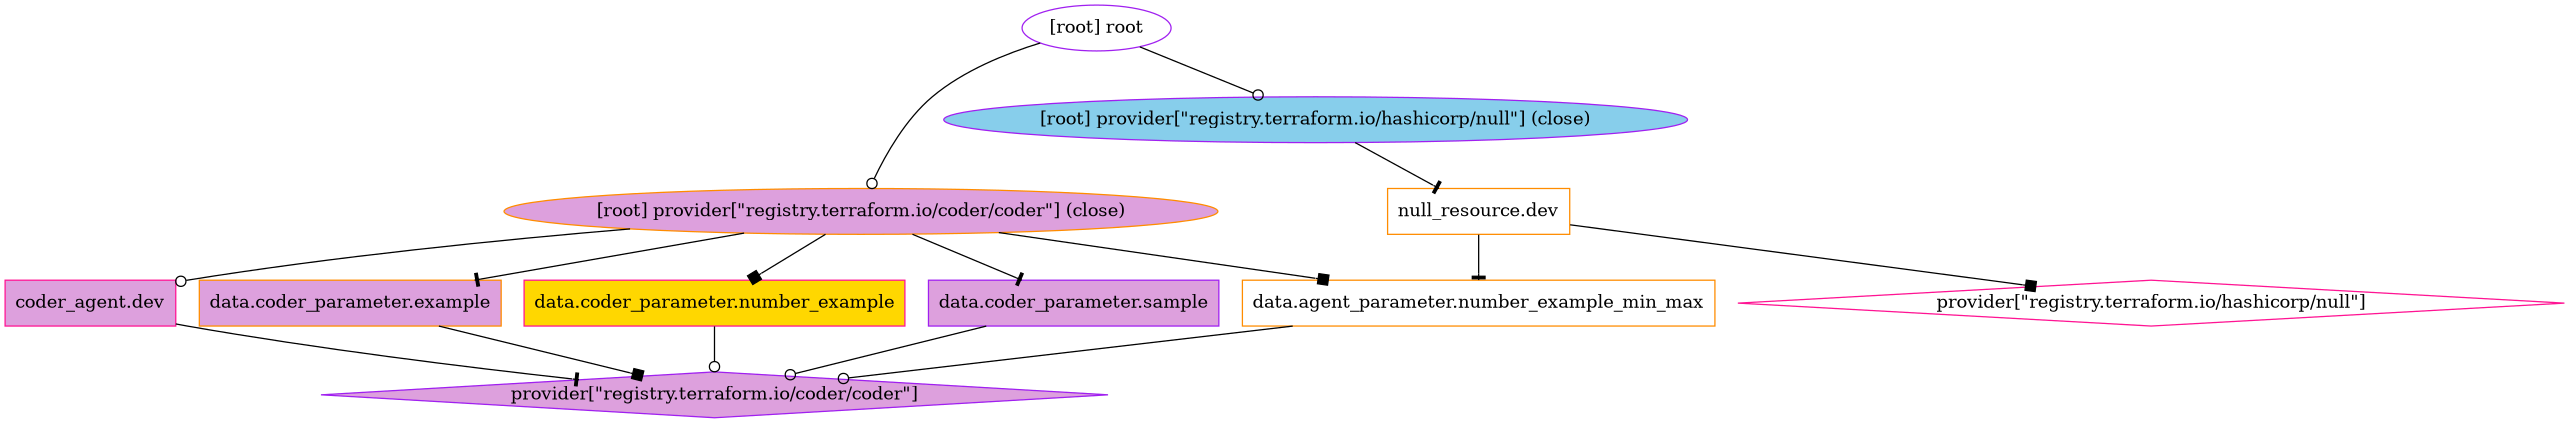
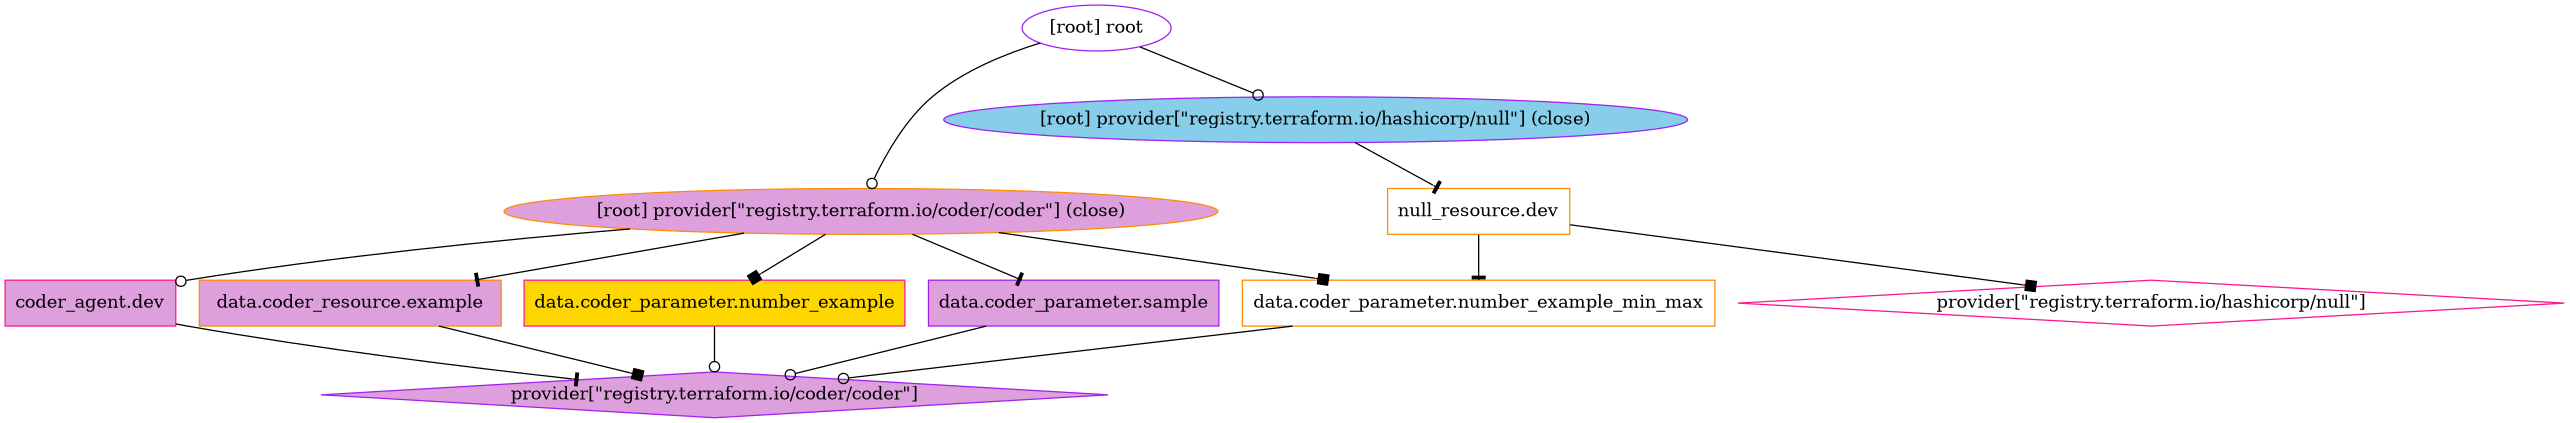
  digraph {
    compound=true
    newrank=true
    node [color=purple fillcolor=plum shape=box style=filled]
    edge [arrowhead=odot]
    n1 [color=deeppink label="coder_agent.dev"]
    n2 [label="provider[\"registry.terraform.io/coder/coder\"]" shape=diamond]
-   n3 [color=darkorange label="data.coder_parameter.example"]
+   n3 [color=darkorange label="data.coder_resource.example"]
    n4 [color=deeppink fillcolor=gold label="data.coder_parameter.number_example"]
-   n5 [color=darkorange fillcolor=white label="data.agent_parameter.number_example_min_max"]
+   n5 [color=darkorange fillcolor=white label="data.coder_parameter.number_example_min_max"]
    n6 [label="data.coder_parameter.sample"]
    n7 [color=darkorange fillcolor=white label="null_resource.dev"]
    n8 [color=deeppink fillcolor=white label="provider[\"registry.terraform.io/hashicorp/null\"]" shape=diamond]
    "[root] provider[\"registry.terraform.io/coder/coder\"] (close)" [color=darkorange shape=""]
    "[root] provider[\"registry.terraform.io/hashicorp/null\"] (close)" [fillcolor=skyblue shape=""]
    "[root] root" [fillcolor=white shape=""]
    subgraph sub_1 {
      n1
      n2
      n3
      n4
      n5
      n6
      n7
      n8
      "[root] provider[\"registry.terraform.io/coder/coder\"] (close)"
      "[root] provider[\"registry.terraform.io/hashicorp/null\"] (close)"
      "[root] root"
    }
    n1 -> n2 [arrowhead=tee]
    n3 -> n2 [arrowhead=box]
    n4 -> n2
    n5 -> n2
    n6 -> n2
    n7 -> n5 [arrowhead=tee]
    n7 -> n8 [arrowhead=box]
    "[root] provider[\"registry.terraform.io/coder/coder\"] (close)" -> n1
    "[root] provider[\"registry.terraform.io/coder/coder\"] (close)" -> n3 [arrowhead=tee]
    "[root] provider[\"registry.terraform.io/coder/coder\"] (close)" -> n4 [arrowhead=box]
    "[root] provider[\"registry.terraform.io/coder/coder\"] (close)" -> n5 [arrowhead=box]
    "[root] provider[\"registry.terraform.io/coder/coder\"] (close)" -> n6 [arrowhead=tee]
    "[root] provider[\"registry.terraform.io/hashicorp/null\"] (close)" -> n7 [arrowhead=tee]
    "[root] root" -> "[root] provider[\"registry.terraform.io/coder/coder\"] (close)"
    "[root] root" -> "[root] provider[\"registry.terraform.io/hashicorp/null\"] (close)"
  }
